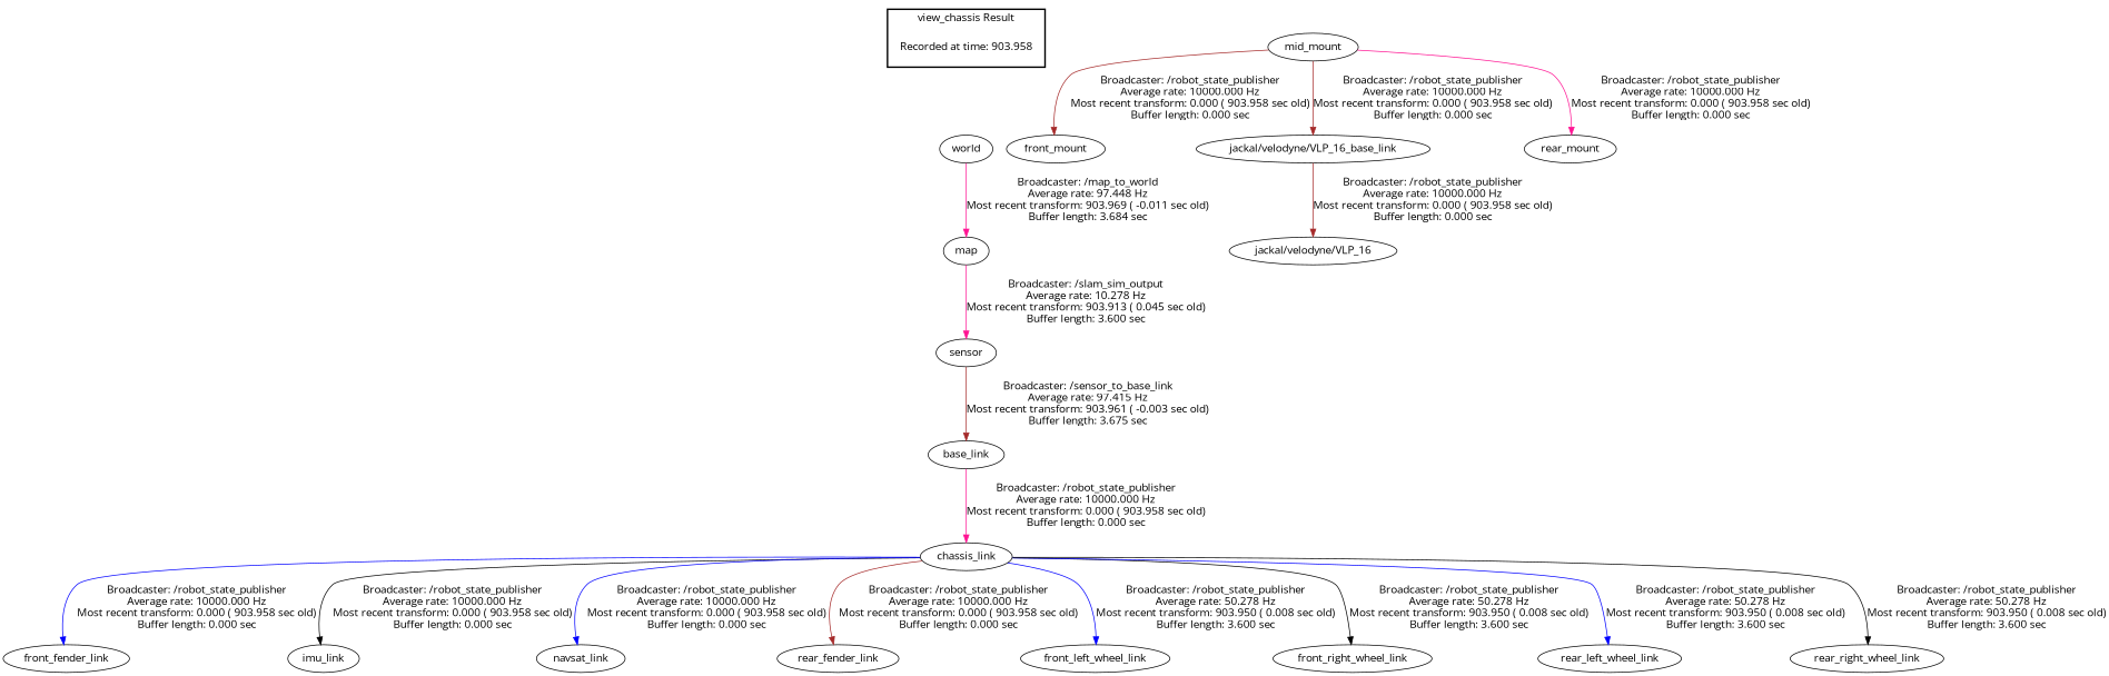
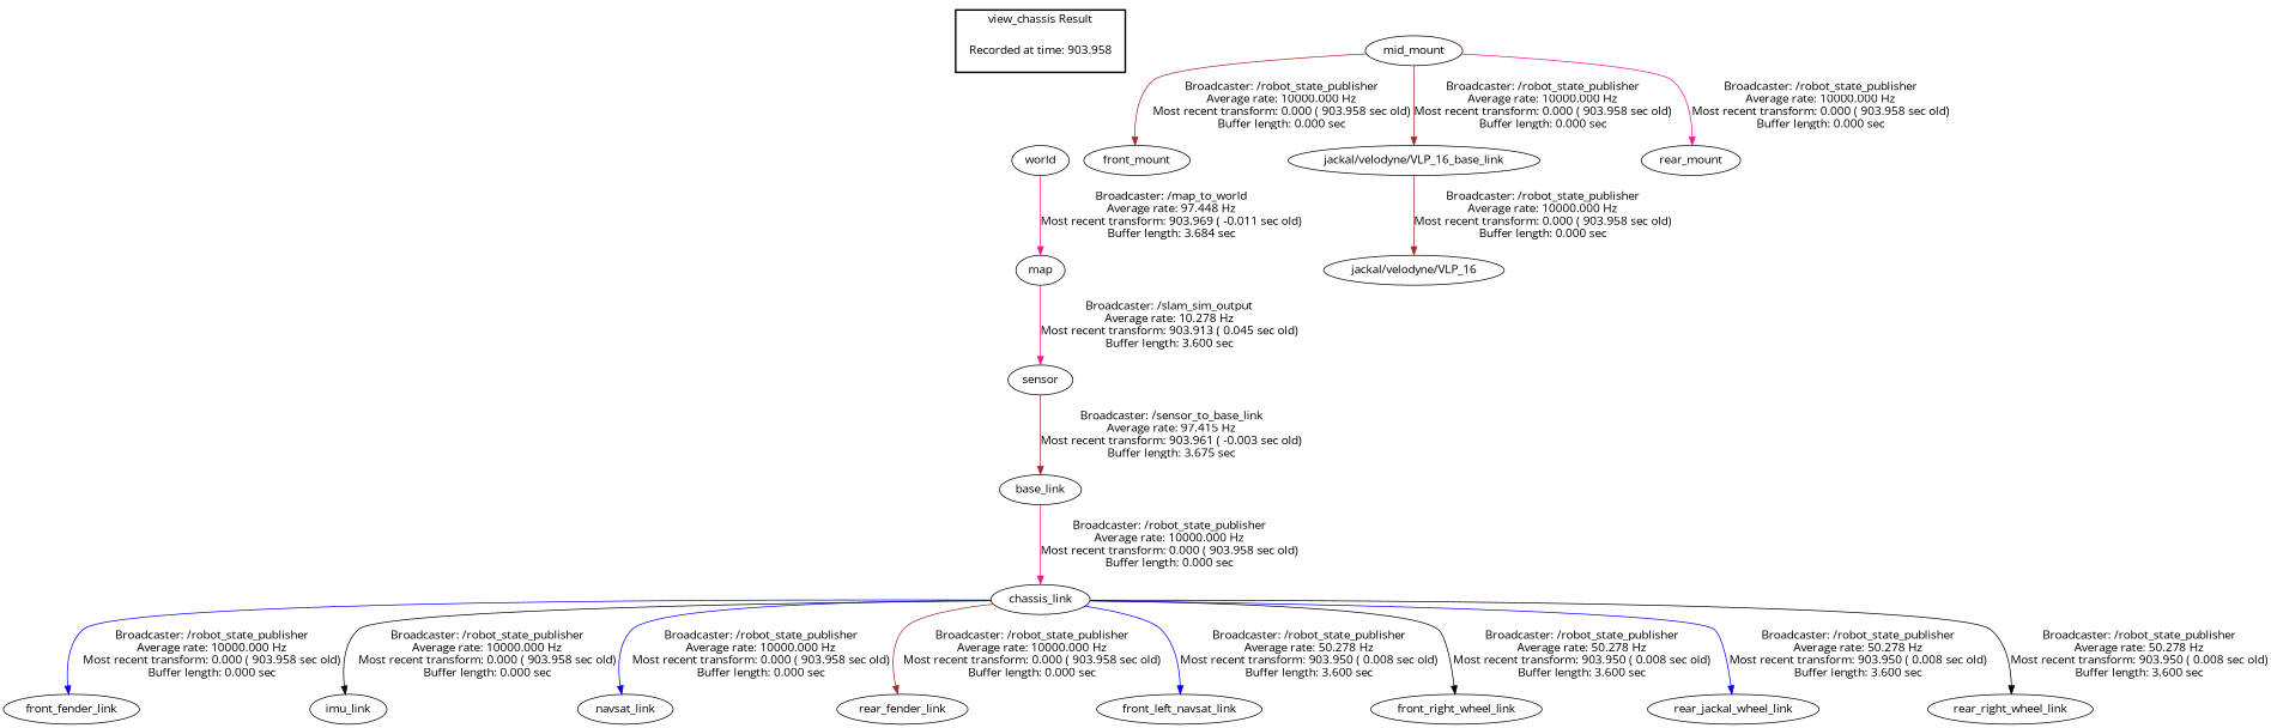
  digraph {
    fontname="Open Sans"
    node [fontname="Open Sans"]
    edge [fontname="Open Sans" color=brown]
    "Recorded at time: 903.958" [shape=plaintext]
    world
    map
    sensor
    base_link
    chassis_link
    front_fender_link
    imu_link
    navsat_link
    rear_fender_link
-   front_left_wheel_link
+   front_left_wheel_link [label=front_left_navsat_link]
    front_right_wheel_link
-   rear_left_wheel_link
+   rear_left_wheel_link [label=rear_jackal_wheel_link]
    rear_right_wheel_link
    mid_mount
    front_mount
    "jackal/velodyne/VLP_16_base_link"
    rear_mount
    "jackal/velodyne/VLP_16"
    subgraph cluster_1 {
      color=black
      label="view_chassis Result"
      style=bold
      "Recorded at time: 903.958"
    }
    "Recorded at time: 903.958" -> world [style=invis color=""]
    world -> map [color=deeppink label="Broadcaster: /map_to_world\nAverage rate: 97.448 Hz\nMost recent transform: 903.969 ( -0.011 sec old)\nBuffer length: 3.684 sec\n"]
    map -> sensor [color=deeppink label="Broadcaster: /slam_sim_output\nAverage rate: 10.278 Hz\nMost recent transform: 903.913 ( 0.045 sec old)\nBuffer length: 3.600 sec\n"]
    sensor -> base_link [label="Broadcaster: /sensor_to_base_link\nAverage rate: 97.415 Hz\nMost recent transform: 903.961 ( -0.003 sec old)\nBuffer length: 3.675 sec\n"]
    base_link -> chassis_link [color=deeppink label="Broadcaster: /robot_state_publisher\nAverage rate: 10000.000 Hz\nMost recent transform: 0.000 ( 903.958 sec old)\nBuffer length: 0.000 sec\n"]
    chassis_link -> front_fender_link [color=blue label="Broadcaster: /robot_state_publisher\nAverage rate: 10000.000 Hz\nMost recent transform: 0.000 ( 903.958 sec old)\nBuffer length: 0.000 sec\n"]
    chassis_link -> imu_link [color=black label="Broadcaster: /robot_state_publisher\nAverage rate: 10000.000 Hz\nMost recent transform: 0.000 ( 903.958 sec old)\nBuffer length: 0.000 sec\n"]
    chassis_link -> navsat_link [color=blue label="Broadcaster: /robot_state_publisher\nAverage rate: 10000.000 Hz\nMost recent transform: 0.000 ( 903.958 sec old)\nBuffer length: 0.000 sec\n"]
    chassis_link -> rear_fender_link [label="Broadcaster: /robot_state_publisher\nAverage rate: 10000.000 Hz\nMost recent transform: 0.000 ( 903.958 sec old)\nBuffer length: 0.000 sec\n"]
    chassis_link -> front_left_wheel_link [color=blue label="Broadcaster: /robot_state_publisher\nAverage rate: 50.278 Hz\nMost recent transform: 903.950 ( 0.008 sec old)\nBuffer length: 3.600 sec\n"]
    chassis_link -> front_right_wheel_link [color=black label="Broadcaster: /robot_state_publisher\nAverage rate: 50.278 Hz\nMost recent transform: 903.950 ( 0.008 sec old)\nBuffer length: 3.600 sec\n"]
    chassis_link -> rear_left_wheel_link [color=blue label="Broadcaster: /robot_state_publisher\nAverage rate: 50.278 Hz\nMost recent transform: 903.950 ( 0.008 sec old)\nBuffer length: 3.600 sec\n"]
    chassis_link -> rear_right_wheel_link [color=black label="Broadcaster: /robot_state_publisher\nAverage rate: 50.278 Hz\nMost recent transform: 903.950 ( 0.008 sec old)\nBuffer length: 3.600 sec\n"]
    mid_mount -> front_mount [label="Broadcaster: /robot_state_publisher\nAverage rate: 10000.000 Hz\nMost recent transform: 0.000 ( 903.958 sec old)\nBuffer length: 0.000 sec\n"]
    mid_mount -> "jackal/velodyne/VLP_16_base_link" [label="Broadcaster: /robot_state_publisher\nAverage rate: 10000.000 Hz\nMost recent transform: 0.000 ( 903.958 sec old)\nBuffer length: 0.000 sec\n"]
    mid_mount -> rear_mount [color=deeppink label="Broadcaster: /robot_state_publisher\nAverage rate: 10000.000 Hz\nMost recent transform: 0.000 ( 903.958 sec old)\nBuffer length: 0.000 sec\n"]
    "jackal/velodyne/VLP_16_base_link" -> "jackal/velodyne/VLP_16" [label="Broadcaster: /robot_state_publisher\nAverage rate: 10000.000 Hz\nMost recent transform: 0.000 ( 903.958 sec old)\nBuffer length: 0.000 sec\n"]
  }
